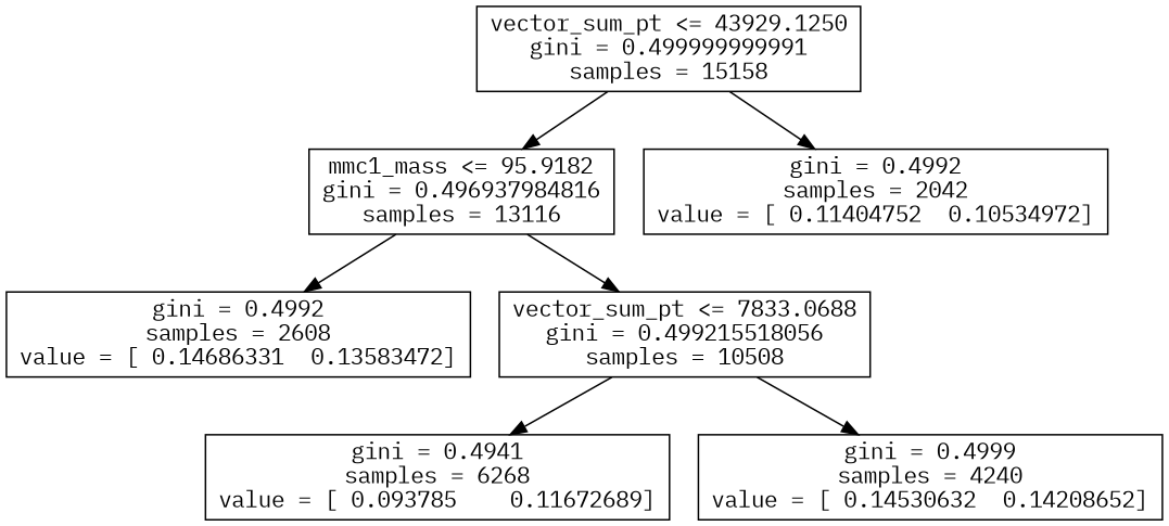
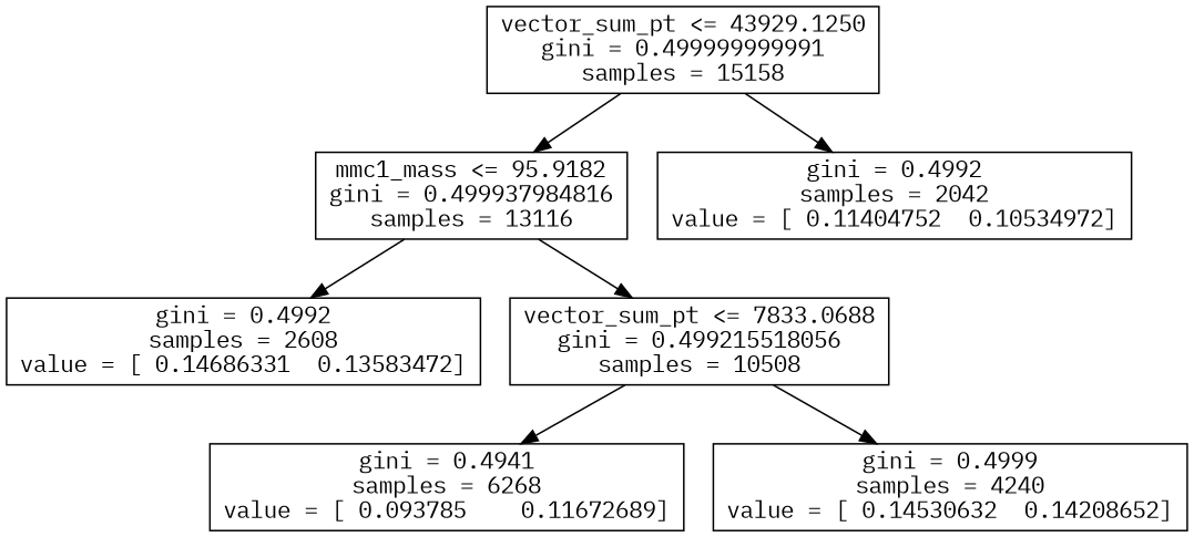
  digraph {
    fontname="IBM Plex Mono"
    node [shape=box fontname="IBM Plex Mono"]
    edge [fontname="IBM Plex Mono"]
    n1 [label="vector_sum_pt <= 43929.1250\ngini = 0.499999999991\nsamples = 15158"]
-   n2 [label="mmc1_mass <= 95.9182\ngini = 0.496937984816\nsamples = 13116"]
+   n2 [label="mmc1_mass <= 95.9182\ngini = 0.499937984816\nsamples = 13116"]
    n3 [label="gini = 0.4992\nsamples = 2042\nvalue = [ 0.11404752  0.10534972]"]
    n4 [label="gini = 0.4992\nsamples = 2608\nvalue = [ 0.14686331  0.13583472]"]
    n5 [label="vector_sum_pt <= 7833.0688\ngini = 0.499215518056\nsamples = 10508"]
    n6 [label="gini = 0.4941\nsamples = 6268\nvalue = [ 0.093785    0.11672689]"]
    n7 [label="gini = 0.4999\nsamples = 4240\nvalue = [ 0.14530632  0.14208652]"]
    n1 -> n2
    n1 -> n3
    n2 -> n4
    n2 -> n5
    n5 -> n6
    n5 -> n7
  }
